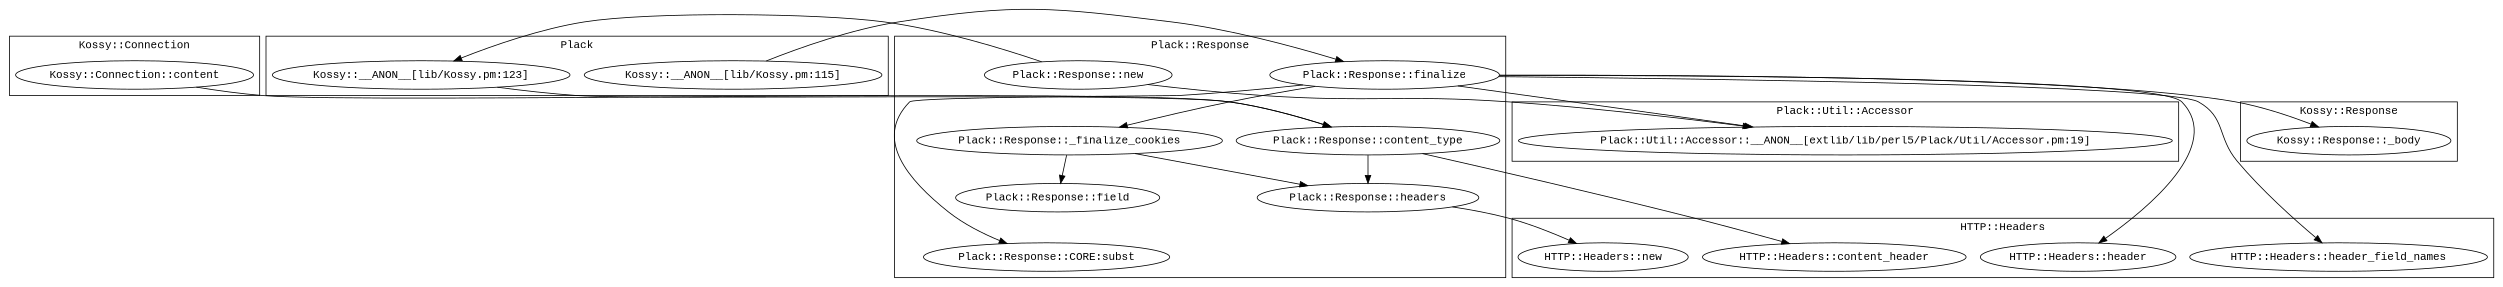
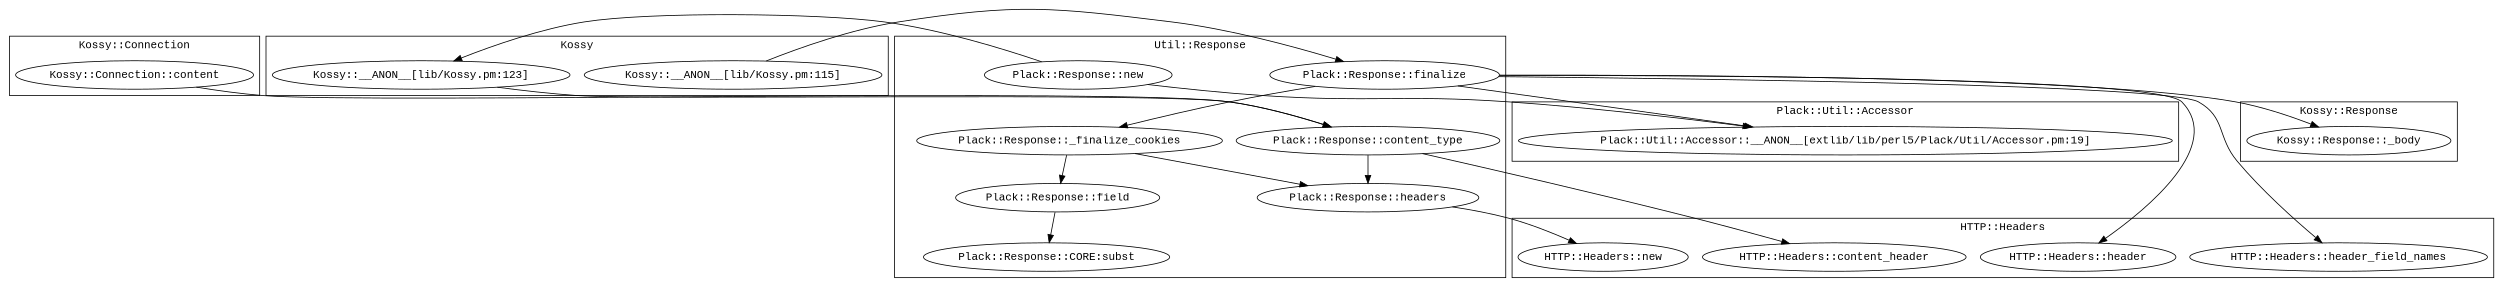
  digraph {
    fontname="Liberation Mono"
    node [fontname="Liberation Mono"]
    edge [fontname="Liberation Mono"]
    n1 [label="Kossy::Connection::content"]
    "HTTP::Headers::header"
    "HTTP::Headers::new"
    n4 [label="HTTP::Headers::content_header"]
    "HTTP::Headers::header_field_names"
    "Plack::Util::Accessor::__ANON__[extlib/lib/perl5/Plack/Util/Accessor.pm:19]"
    "Kossy::__ANON__[lib/Kossy.pm:115]"
    "Kossy::__ANON__[lib/Kossy.pm:123]"
    "Kossy::Response::_body"
    "Plack::Response::_finalize_cookies"
    "Plack::Response::content_type"
    "Plack::Response::new"
    "Plack::Response::headers"
    "Plack::Response::CORE:subst"
    "Plack::Response::finalize"
    n16 [label="Plack::Response::field"]
    subgraph cluster_1 {
      label="Kossy::Connection"
      n1
    }
    subgraph cluster_2 {
      label="HTTP::Headers"
      "HTTP::Headers::header"
      "HTTP::Headers::new"
      n4
      "HTTP::Headers::header_field_names"
    }
    subgraph cluster_3 {
      label="Plack::Util::Accessor"
      "Plack::Util::Accessor::__ANON__[extlib/lib/perl5/Plack/Util/Accessor.pm:19]"
    }
    subgraph cluster_4 {
-     label=Plack
+     label=Kossy
      "Kossy::__ANON__[lib/Kossy.pm:115]"
      "Kossy::__ANON__[lib/Kossy.pm:123]"
    }
    subgraph cluster_5 {
      label="Kossy::Response"
      "Kossy::Response::_body"
    }
    subgraph cluster_6 {
-     label="Plack::Response"
+     label="Util::Response"
      "Plack::Response::_finalize_cookies"
      "Plack::Response::content_type"
      "Plack::Response::new"
      "Plack::Response::headers"
      "Plack::Response::CORE:subst"
      "Plack::Response::finalize"
      n16
    }
    n1 -> "Plack::Response::content_type"
    "Kossy::__ANON__[lib/Kossy.pm:115]" -> "Plack::Response::finalize"
    "Kossy::__ANON__[lib/Kossy.pm:123]" -> "Plack::Response::content_type"
    "Plack::Response::_finalize_cookies" -> "Plack::Response::headers"
    "Plack::Response::_finalize_cookies" -> n16
    "Plack::Response::content_type" -> n4
    "Plack::Response::content_type" -> "Plack::Response::headers"
    "Plack::Response::new" -> "Plack::Util::Accessor::__ANON__[extlib/lib/perl5/Plack/Util/Accessor.pm:19]"
    "Plack::Response::new" -> "Kossy::__ANON__[lib/Kossy.pm:123]"
    "Plack::Response::headers" -> "HTTP::Headers::new"
    "Plack::Response::finalize" -> "HTTP::Headers::header"
    "Plack::Response::finalize" -> "HTTP::Headers::header_field_names"
    "Plack::Response::finalize" -> "Plack::Util::Accessor::__ANON__[extlib/lib/perl5/Plack/Util/Accessor.pm:19]"
    "Plack::Response::finalize" -> "Kossy::Response::_body"
    "Plack::Response::finalize" -> "Plack::Response::_finalize_cookies"
-   "Plack::Response::finalize" -> "Plack::Response::CORE:subst"
+   n16 -> "Plack::Response::CORE:subst"
  }
